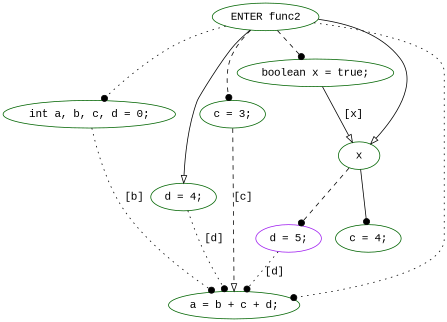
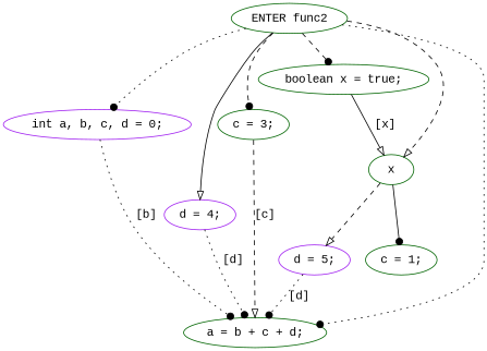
  digraph {
    fontname="Liberation Mono"
    node [color=darkgreen fontname="Liberation Mono"]
    edge [arrowhead=dot fontname="Liberation Mono" style=dotted]
    n1 [label="ENTER func2"]
-   n2 [label="int a, b, c, d = 0;"]
-   n3 [label="d = 4;"]
+   n2 [color=purple label="int a, b, c, d = 0;"]
+   n3 [color=purple label="d = 4;"]
    n4 [label="c = 3;"]
    n5 [label="boolean x = true;"]
    n6 [label=x]
    n7 [label="a = b + c + d;"]
    n8 [color=purple label="d = 5;"]
-   n9 [label="c = 4;"]
+   n9 [label="c = 1;"]
    n1 -> n2
    n1 -> n3 [arrowhead=onormal style=solid]
    n1 -> n4 [style=dashed]
    n1 -> n5 [style=dashed]
-   n1 -> n6 [arrowhead=onormal style=solid]
+   n1 -> n6 [arrowhead=onormal style=dashed]
    n1 -> n7
    n2 -> n7 [label="[b]"]
    n3 -> n7 [label="[d]"]
    n4 -> n7 [arrowhead=onormal label="[c]" style=dashed]
    n5 -> n6 [arrowhead=onormal label="[x]" style=solid]
-   n6 -> n8 [style=dashed]
+   n6 -> n8 [arrowhead=onormal style=dashed]
    n6 -> n9 [style=solid]
    n8 -> n7 [label="[d]"]
  }
